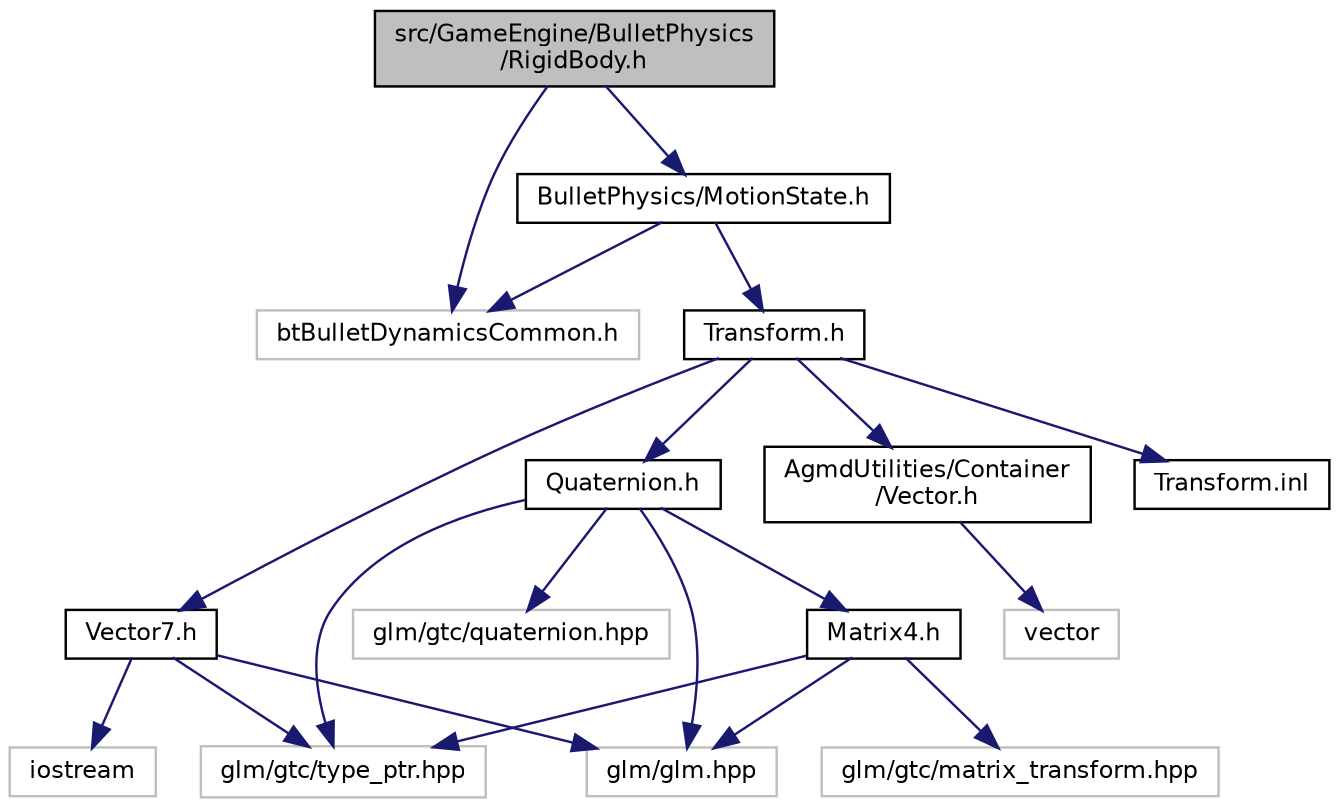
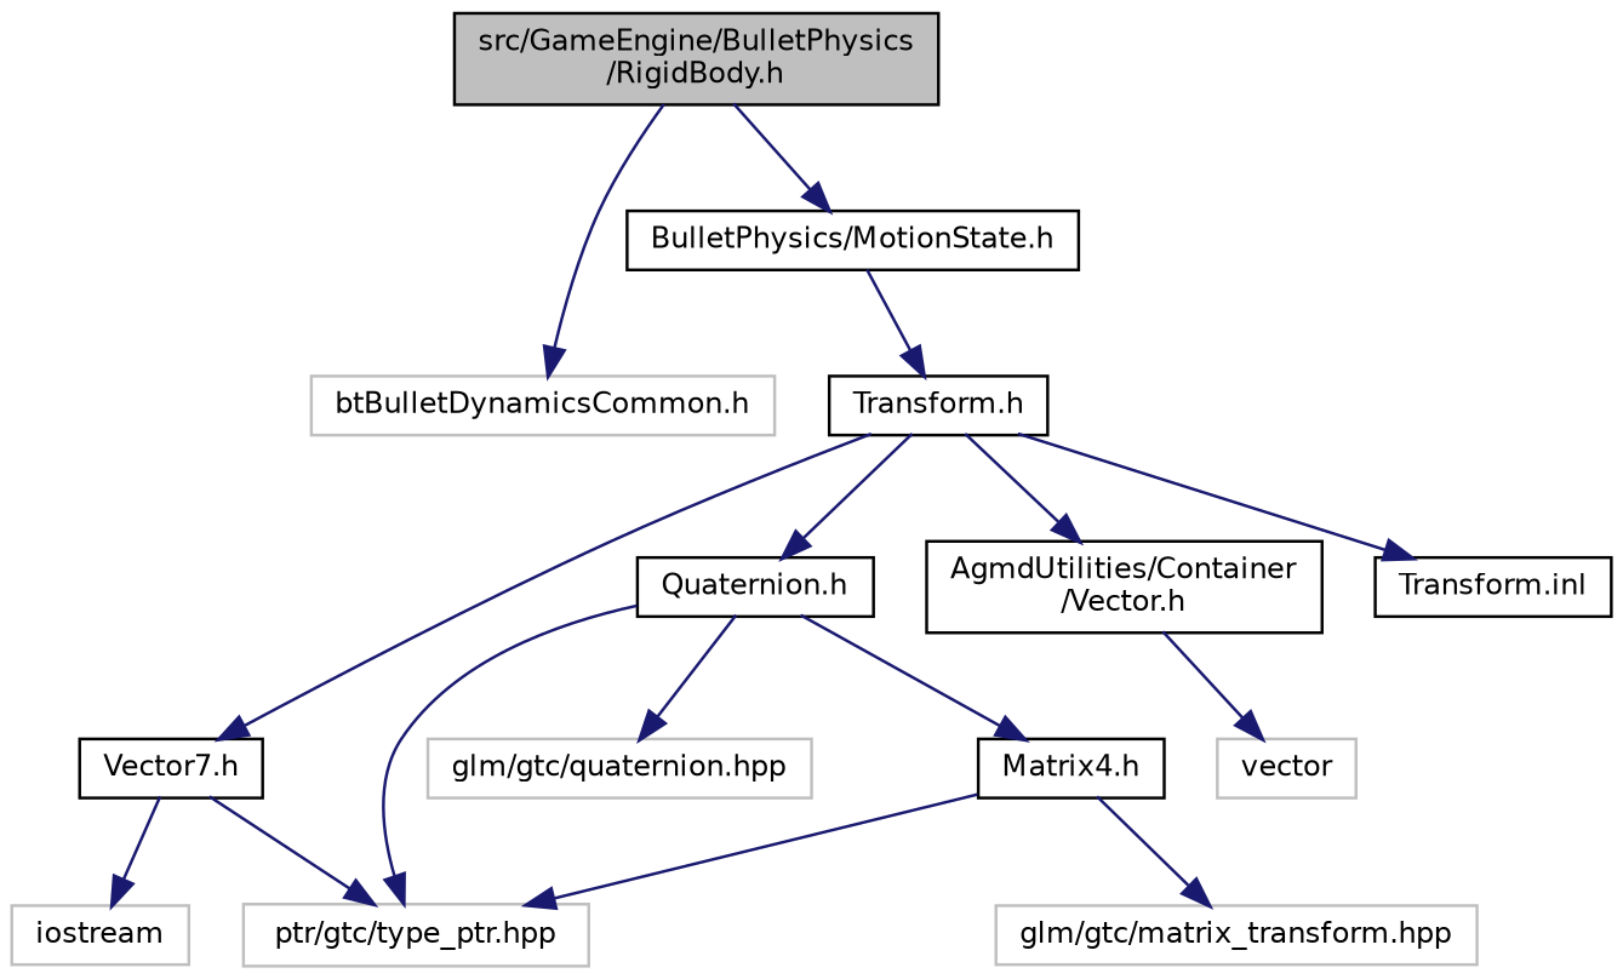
  digraph {
    node [color=black fillcolor=white fontname=Helvetica fontsize=10 shape=record style=filled]
    edge [color=midnightblue fontname=Helvetica fontsize=10 labelfontname=Helvetica labelfontsize=10 style=solid]
    n1 [fillcolor=grey75 fontcolor=black height=0.2 label="src/GameEngine/BulletPhysics\l/RigidBody.h" width=0.4]
    n2 [color=grey75 height=0.2 label="btBulletDynamicsCommon.h" width=0.4]
    n3 [height=0.2 label="BulletPhysics/MotionState.h" width=0.4]
    n4 [height=0.2 label="Transform.h" width=0.4]
    n5 [height=0.2 label="Vector7.h" width=0.4]
    n6 [height=0.2 label="Quaternion.h" width=0.4]
    n7 [height=0.2 label="AgmdUtilities/Container\l/Vector.h" width=0.4]
    n8 [height=0.2 label="Transform.inl" width=0.4]
    n9 [color=grey75 height=0.2 label=iostream width=0.4]
-   n10 [color=grey75 height=0.2 label="glm/glm.hpp" width=0.4]
-   n11 [color=grey75 height=0.2 label="glm/gtc/type_ptr.hpp" width=0.4]
+   n11 [color=grey75 height=0.2 label="ptr/gtc/type_ptr.hpp" width=0.4]
    n12 [height=0.2 label="Matrix4.h" width=0.4]
    n13 [color=grey75 height=0.2 label="glm/gtc/quaternion.hpp" width=0.4]
    n14 [color=grey75 height=0.2 label="glm/gtc/matrix_transform.hpp" width=0.4]
    n15 [color=grey75 height=0.2 label=vector width=0.4]
    n1 -> n2
    n1 -> n3
-   n3 -> n2
    n3 -> n4
    n4 -> n5
    n4 -> n6
    n4 -> n7
    n4 -> n8
    n5 -> n9
-   n5 -> n10
    n5 -> n11
-   n6 -> n10
    n6 -> n11
    n6 -> n12
    n6 -> n13
    n7 -> n15
-   n12 -> n10
    n12 -> n11
    n12 -> n14
  }
